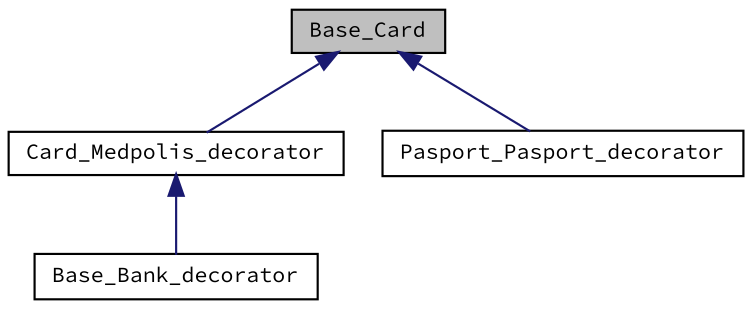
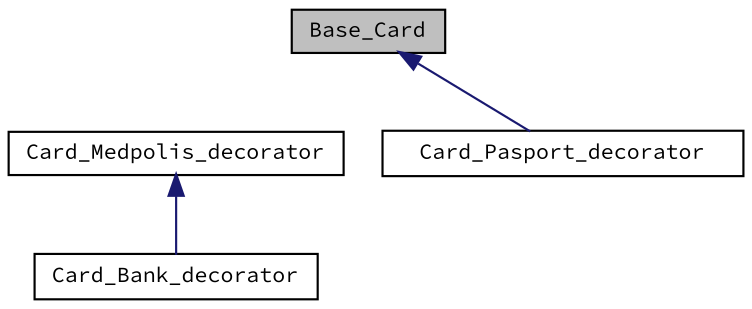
  digraph {
    fontname="Source Code Pro"
    node [color=black fillcolor=white fontname="Source Code Pro" fontsize=10 shape=record style=filled]
    edge [color=midnightblue dir=back fontname="Source Code Pro" fontsize=10 labelfontname=Helvetica labelfontsize=10 style=solid]
    n1 [fillcolor=grey75 fontcolor=black height=0.2 label=Base_Card width=0.4]
    n2 [height=0.2 label=Card_Medpolis_decorator width=0.4]
-   n3 [height=0.2 label=Pasport_Pasport_decorator width=0.4]
-   n4 [height=0.2 label=Base_Bank_decorator width=0.4]
-   n1 -> n2
+   n3 [height=0.2 label=Card_Pasport_decorator width=0.4]
+   n4 [height=0.2 label=Card_Bank_decorator width=0.4]
    n1 -> n3
    n2 -> n4
  }
